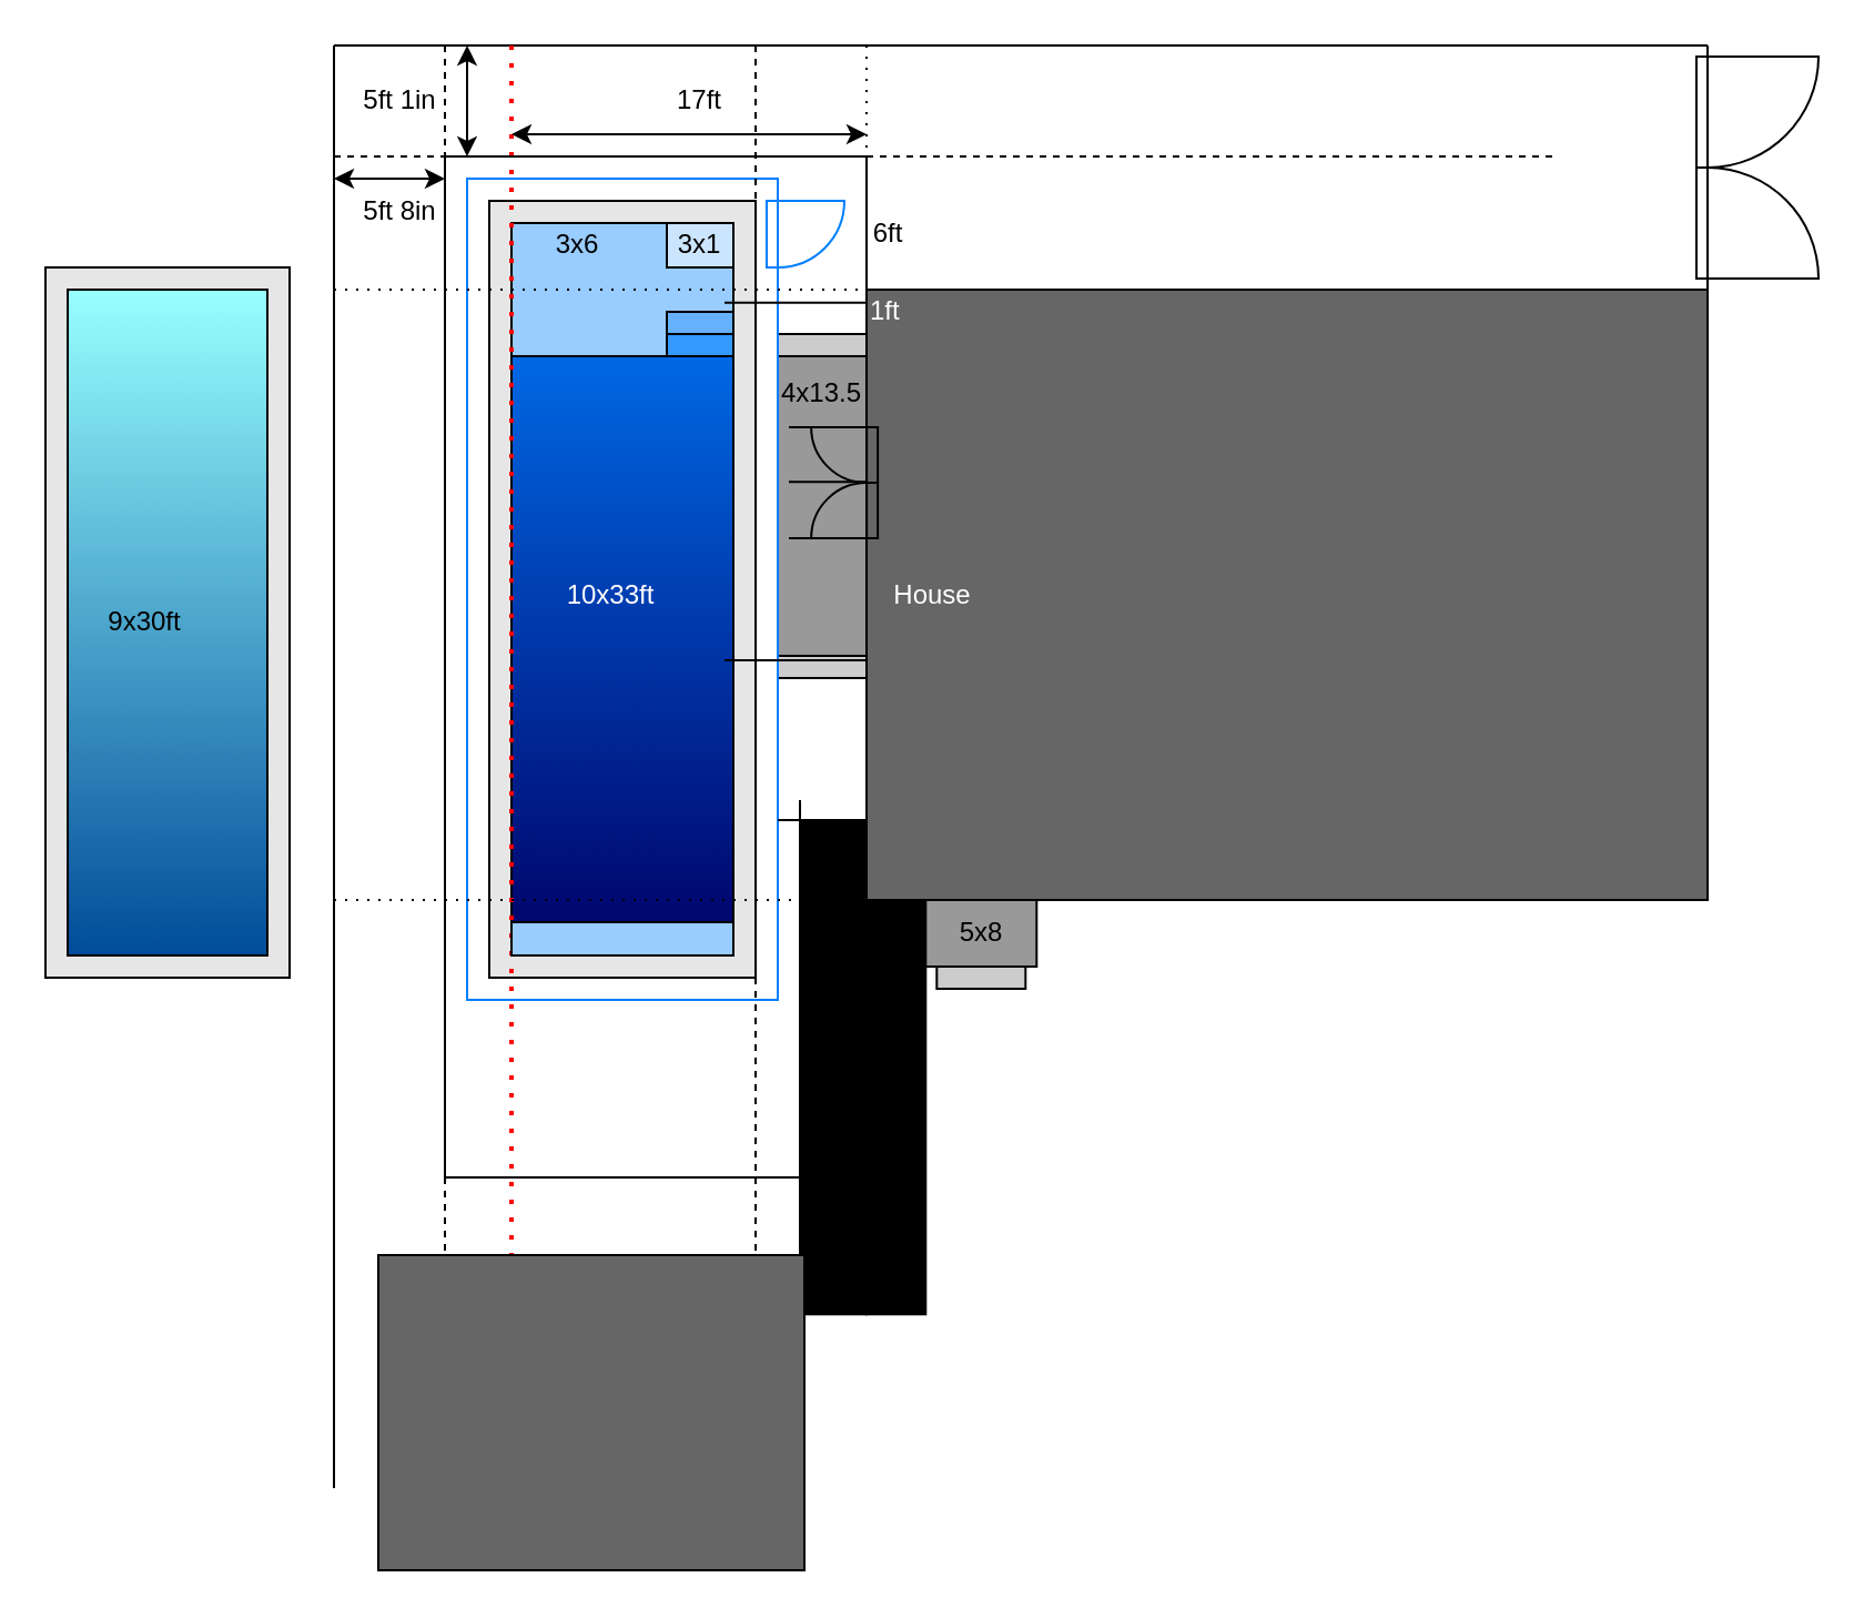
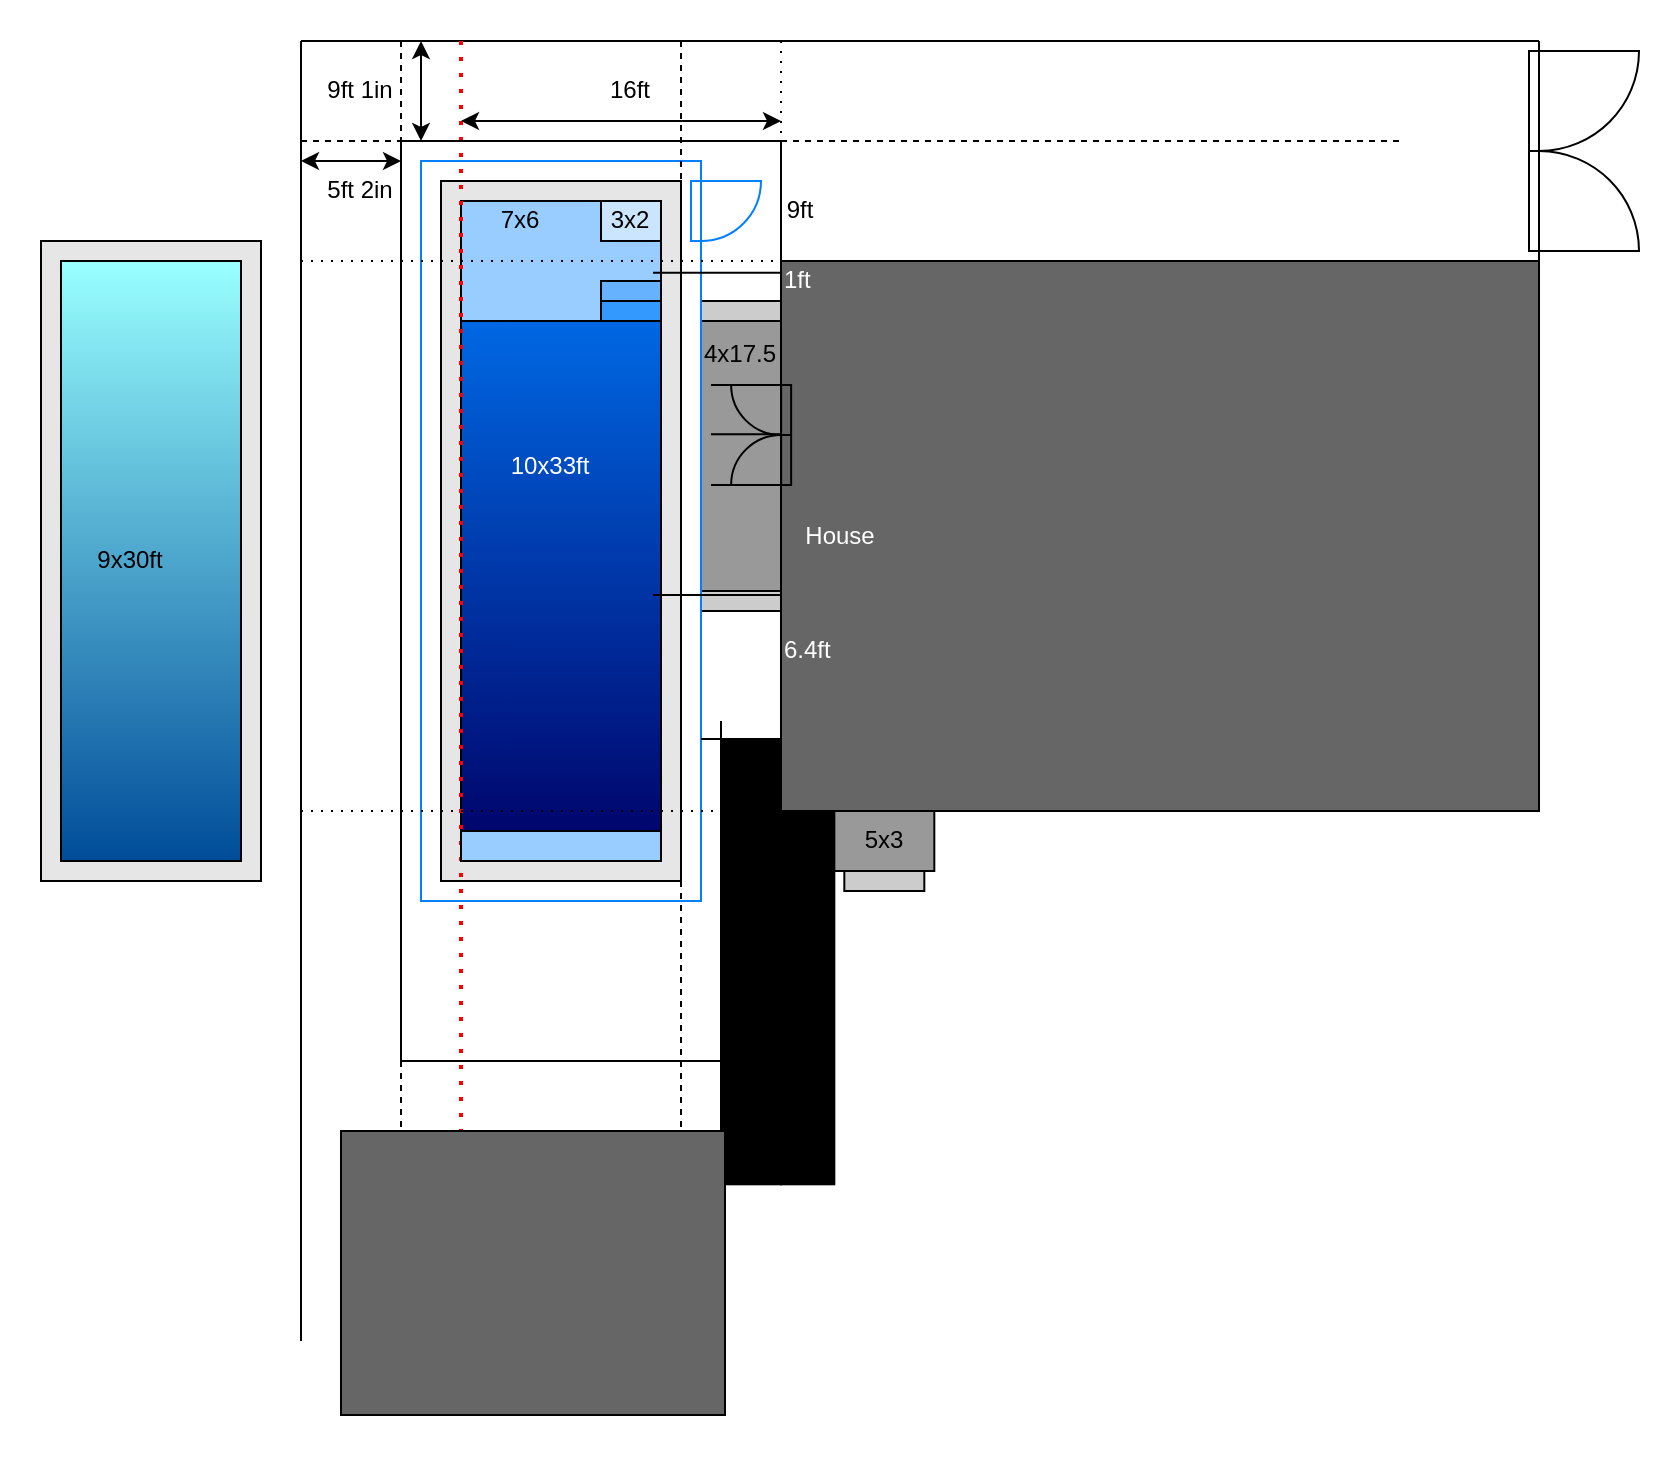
  <mxCell id="0" />
  <mxCell id="1" parent="0" />
  <mxCell id="2" value="" style="rounded=0;whiteSpace=wrap;html=1;fillColor=#999999;gradientColor=none;" parent="1" vertex="1"><mxGeometry x="350" y="160" width="40" height="135" as="geometry" /></mxCell>
  <mxCell id="3" value="" style="rounded=0;whiteSpace=wrap;html=1;fillColor=#CCCCCC;gradientColor=none;" parent="1" vertex="1"><mxGeometry x="350" y="295" width="40" height="10" as="geometry" /></mxCell>
  <mxCell id="4" value="" style="rounded=0;whiteSpace=wrap;html=1;fillColor=#CCCCCC;gradientColor=none;" parent="1" vertex="1"><mxGeometry x="350" y="150" width="40" height="10" as="geometry" /></mxCell>
  <mxCell id="5" value="" style="rounded=0;whiteSpace=wrap;html=1;fontColor=#FFFFFF;fillColor=none;gradientColor=none;strokeColor=#007FFF;" vertex="1" parent="1"><mxGeometry x="210" y="80" width="140" height="370" as="geometry" /></mxCell>
  <mxCell id="6" value="" style="rounded=0;whiteSpace=wrap;html=1;fillColor=#666666;gradientColor=none;" parent="1" vertex="1"><mxGeometry x="390" y="130" width="379" height="275" as="geometry" /></mxCell>
  <mxCell id="7" value="" style="rounded=0;whiteSpace=wrap;html=1;fillColor=#E6E6E6;gradientColor=none;" parent="1" vertex="1"><mxGeometry x="220" y="90" width="120" height="350" as="geometry" /></mxCell>
  <mxCell id="8" value="" style="rounded=0;whiteSpace=wrap;html=1;fillColor=#007FFF;gradientColor=#000066;" parent="1" vertex="1"><mxGeometry x="230" y="100" width="100" height="330" as="geometry" /></mxCell>
  <mxCell id="9" value="" style="rounded=0;whiteSpace=wrap;html=1;fillColor=#99CCFF;gradientColor=none;" parent="1" vertex="1"><mxGeometry x="230" y="100" width="100" height="60" as="geometry" /></mxCell>
  <mxCell id="10" value="" style="rounded=0;whiteSpace=wrap;html=1;fillColor=#3399FF;gradientColor=none;" parent="1" vertex="1"><mxGeometry x="300" y="150" width="30" height="10" as="geometry" /></mxCell>
  <mxCell id="11" value="" style="rounded=0;whiteSpace=wrap;html=1;fillColor=#66B2FF;gradientColor=none;" parent="1" vertex="1"><mxGeometry x="300" y="140" width="30" height="10" as="geometry" /></mxCell>
  <mxCell id="12" value="" style="rounded=0;whiteSpace=wrap;html=1;fillColor=#CCE5FF;gradientColor=none;" parent="1" vertex="1"><mxGeometry x="300" y="100" width="30" height="20" as="geometry" /></mxCell>
  <mxCell id="13" value="" style="rounded=0;whiteSpace=wrap;html=1;fillColor=#E6E6E6;gradientColor=none;" parent="1" vertex="1"><mxGeometry x="20" y="120" width="110" height="320" as="geometry" /></mxCell>
  <mxCell id="14" value="" style="endArrow=none;html=1;rounded=0;" parent="1" edge="1"><mxGeometry width="50" height="50" relative="1" as="geometry"><mxPoint as="sourcePoint" x="150" y="20" /><mxPoint y="670" as="targetPoint" x="150" /></mxGeometry></mxCell>
  <mxCell id="15" value="" style="endArrow=none;html=1;rounded=0;" parent="1" edge="1"><mxGeometry width="50" height="50" relative="1" as="geometry"><mxPoint as="sourcePoint" x="150" y="20" /><mxPoint x="769" as="targetPoint" y="20" /></mxGeometry></mxCell>
  <mxCell id="16" value="" style="endArrow=none;html=1;rounded=0;dashed=1;dashPattern=1 4;" parent="1" edge="1"><mxGeometry width="50" height="50" relative="1" as="geometry"><mxPoint x="390" as="sourcePoint" y="20" /><mxPoint x="390" y="570" as="targetPoint" /></mxGeometry></mxCell>
  <mxCell id="17" value="" style="endArrow=none;html=1;rounded=0;dashed=1;dashPattern=1 4;" parent="1" edge="1"><mxGeometry width="50" height="50" relative="1" as="geometry"><mxPoint y="130" as="sourcePoint" x="150" /><mxPoint x="390" y="130" as="targetPoint" /></mxGeometry></mxCell>
  <mxCell id="18" value="" style="rounded=0;whiteSpace=wrap;html=1;gradientColor=#004C99;fillColor=#99FFFF;" parent="1" vertex="1"><mxGeometry x="30" y="130" width="90" height="300" as="geometry" /></mxCell>
  <mxCell id="19" value="" style="endArrow=none;dashed=1;html=1;rounded=0;" parent="1" edge="1"><mxGeometry width="50" height="50" relative="1" as="geometry"><mxPoint x="200" as="sourcePoint" y="20" /><mxPoint x="200" y="570" as="targetPoint" /></mxGeometry></mxCell>
  <mxCell id="20" value="" style="endArrow=none;dashed=1;html=1;rounded=0;" parent="1" edge="1"><mxGeometry width="50" height="50" relative="1" as="geometry"><mxPoint x="340" as="sourcePoint" y="20" /><mxPoint x="340" y="570" as="targetPoint" /></mxGeometry></mxCell>
  <mxCell id="21" value="" style="endArrow=none;dashed=1;html=1;dashPattern=1 3;strokeWidth=2;rounded=0;strokeColor=#FF0000;" parent="1" edge="1"><mxGeometry width="50" height="50" relative="1" as="geometry"><mxPoint x="230" as="sourcePoint" y="20" /><mxPoint x="230" y="570" as="targetPoint" /></mxGeometry></mxCell>
  <mxCell id="22" value="1ft" style="text;html=1;strokeColor=none;fillColor=none;align=left;verticalAlign=middle;whiteSpace=wrap;rounded=0;fontColor=#FFFFFF;" parent="1" vertex="1"><mxGeometry x="390" y="125" width="60" height="30" as="geometry" /></mxCell>
  <mxCell id="23" value="" style="endArrow=none;html=1;rounded=0;" parent="1" edge="1"><mxGeometry width="50" height="50" relative="1" as="geometry"><mxPoint x="200" y="70" as="sourcePoint" /><mxPoint x="390" y="70" as="targetPoint" /></mxGeometry></mxCell>
- <mxCell id="24" value="4x13.5" style="text;html=1;strokeColor=none;fillColor=none;align=center;verticalAlign=middle;whiteSpace=wrap;rounded=0;" parent="1" vertex="1"><mxGeometry x="340" y="162" width="60" height="30" as="geometry" /></mxCell>
+ <mxCell id="24" value="4x17.5" style="text;html=1;strokeColor=none;fillColor=none;align=center;verticalAlign=middle;whiteSpace=wrap;rounded=0;" parent="1" vertex="1"><mxGeometry x="340" y="162" width="60" height="30" as="geometry" /></mxCell>
  <mxCell id="25" value="" style="endArrow=none;html=1;rounded=0;" parent="1" edge="1"><mxGeometry width="50" height="50" relative="1" as="geometry"><mxPoint x="200" y="530" as="sourcePoint" /><mxPoint x="360" y="530" as="targetPoint" /></mxGeometry></mxCell>
  <mxCell id="26" value="" style="endArrow=none;html=1;rounded=0;" parent="1" edge="1"><mxGeometry width="50" height="50" relative="1" as="geometry"><mxPoint x="350" y="369" as="sourcePoint" /><mxPoint x="390" y="369" as="targetPoint" /></mxGeometry></mxCell>
+ <mxCell id="27" value="6.4ft" style="text;html=1;strokeColor=none;fillColor=none;align=left;verticalAlign=middle;whiteSpace=wrap;rounded=0;fontColor=#FFFFFF;" parent="1" vertex="1"><mxGeometry x="390" y="310" width="60" height="30" as="geometry" /></mxCell>
  <mxCell id="28" value="" style="endArrow=none;html=1;rounded=0;dashed=1;dashPattern=1 4;" parent="1" edge="1"><mxGeometry width="50" height="50" relative="1" as="geometry"><mxPoint y="405" as="sourcePoint" x="150" /><mxPoint x="390" y="405" as="targetPoint" /></mxGeometry></mxCell>
  <mxCell id="29" value="" style="endArrow=none;html=1;rounded=0;" parent="1" edge="1"><mxGeometry width="50" height="50" relative="1" as="geometry"><mxPoint x="360" y="360" as="sourcePoint" /><mxPoint x="360" y="530" as="targetPoint" /></mxGeometry></mxCell>
- <mxCell id="30" value="6ft" style="text;html=1;strokeColor=none;fillColor=none;align=center;verticalAlign=middle;whiteSpace=wrap;rounded=0;" parent="1" vertex="1"><mxGeometry x="370" y="90" width="60" height="30" as="geometry" /></mxCell>
+ <mxCell id="30" value="9ft" style="text;html=1;strokeColor=none;fillColor=none;align=center;verticalAlign=middle;whiteSpace=wrap;rounded=0;" parent="1" vertex="1"><mxGeometry x="370" y="90" width="60" height="30" as="geometry" /></mxCell>
  <mxCell id="31" value="9x30ft" style="text;html=1;strokeColor=none;fillColor=none;align=center;verticalAlign=middle;whiteSpace=wrap;rounded=0;" parent="1" vertex="1"><mxGeometry x="35" y="265" width="60" height="30" as="geometry" /></mxCell>
  <mxCell id="32" value="" style="endArrow=none;dashed=1;html=1;rounded=0;" parent="1" edge="1"><mxGeometry width="50" height="50" relative="1" as="geometry"><mxPoint y="70" as="sourcePoint" x="150" /><mxPoint x="700" y="70" as="targetPoint" /></mxGeometry></mxCell>
- <mxCell id="33" value="10x33ft" style="text;html=1;strokeColor=none;fillColor=none;align=center;verticalAlign=middle;whiteSpace=wrap;rounded=0;fontColor=#FFFFFF;" parent="1" vertex="1"><mxGeometry x="245" y="252.5" width="60" height="30" as="geometry" /></mxCell>
+ <mxCell id="33" value="10x33ft" style="text;html=1;strokeColor=none;fillColor=none;align=center;verticalAlign=middle;whiteSpace=wrap;rounded=0;fontColor=#FFFFFF;" parent="1" vertex="1"><mxGeometry x="245" y="217.5" width="60" height="30" as="geometry" /></mxCell>
  <mxCell id="34" value="" style="rounded=0;whiteSpace=wrap;html=1;fillColor=#99CCFF;gradientColor=none;" parent="1" vertex="1"><mxGeometry x="230" y="415" width="100" height="15" as="geometry" /></mxCell>
  <mxCell id="35" value="" style="endArrow=classic;startArrow=classic;html=1;rounded=0;" parent="1" edge="1"><mxGeometry width="50" height="50" relative="1" as="geometry"><mxPoint x="230" y="60" as="sourcePoint" /><mxPoint x="390" y="60" as="targetPoint" /></mxGeometry></mxCell>
- <mxCell id="36" value="17ft" style="text;html=1;strokeColor=none;fillColor=none;align=center;verticalAlign=middle;whiteSpace=wrap;rounded=0;" parent="1" vertex="1"><mxGeometry x="285" y="30" width="60" height="30" as="geometry" /></mxCell>
+ <mxCell id="36" value="16ft" style="text;html=1;strokeColor=none;fillColor=none;align=center;verticalAlign=middle;whiteSpace=wrap;rounded=0;" parent="1" vertex="1"><mxGeometry x="285" y="30" width="60" height="30" as="geometry" /></mxCell>
  <mxCell id="37" value="" style="verticalLabelPosition=bottom;html=1;verticalAlign=top;align=center;shape=mxgraph.floorplan.doorRight;aspect=fixed;fillColor=none;gradientColor=none;direction=north;strokeColor=#007FFF;" parent="1" vertex="1"><mxGeometry x="345" y="90" width="31.88" height="30" as="geometry" /></mxCell>
  <mxCell id="38" value="" style="endArrow=none;html=1;rounded=0;" edge="1" parent="1"><mxGeometry width="50" height="50" relative="1" as="geometry"><mxPoint x="200" y="70" as="sourcePoint" /><mxPoint x="200" y="530" as="targetPoint" /></mxGeometry></mxCell>
  <mxCell id="39" value="House" style="text;html=1;strokeColor=none;fillColor=none;align=center;verticalAlign=middle;whiteSpace=wrap;rounded=0;fontColor=#FFFFFF;" vertex="1" parent="1"><mxGeometry x="390" y="252.5" width="60" height="30" as="geometry" /></mxCell>
  <mxCell id="40" value="" style="verticalLabelPosition=bottom;html=1;verticalAlign=top;align=center;shape=mxgraph.floorplan.doorDouble;aspect=fixed;fontColor=#FFFFFF;strokeColor=#000000;fillColor=none;gradientColor=none;direction=south;" vertex="1" parent="1"><mxGeometry x="368.5" y="192" width="26.57" height="50" as="geometry" /></mxCell>
  <mxCell id="41" value="" style="endArrow=none;html=1;rounded=0;" edge="1" parent="1"><mxGeometry width="50" height="50" relative="1" as="geometry"><mxPoint x="769" as="sourcePoint" y="20" /><mxPoint x="769" y="130" as="targetPoint" /></mxGeometry></mxCell>
  <mxCell id="42" value="" style="verticalLabelPosition=bottom;html=1;verticalAlign=top;align=center;shape=mxgraph.floorplan.doorDouble;aspect=fixed;fontColor=#FFFFFF;strokeColor=#000000;fillColor=none;gradientColor=none;direction=north;" vertex="1" parent="1"><mxGeometry x="764" y="25" width="53.14" height="100" as="geometry" /></mxCell>
  <mxCell id="43" value="" style="endArrow=none;html=1;rounded=0;" edge="1" parent="1"><mxGeometry width="50" height="50" relative="1" as="geometry"><mxPoint x="390" y="70" as="sourcePoint" /><mxPoint x="390" y="130" as="targetPoint" /></mxGeometry></mxCell>
  <mxCell id="44" value="" style="endArrow=classic;startArrow=classic;html=1;rounded=0;fontColor=#FFFFFF;" edge="1" parent="1"><mxGeometry width="50" height="50" relative="1" as="geometry"><mxPoint x="210" as="sourcePoint" y="20" /><mxPoint x="210" y="70" as="targetPoint" /></mxGeometry></mxCell>
  <mxCell id="45" value="" style="endArrow=classic;startArrow=classic;html=1;rounded=0;fontColor=#FFFFFF;" edge="1" parent="1"><mxGeometry width="50" height="50" relative="1" as="geometry"><mxPoint y="80" as="sourcePoint" x="150" /><mxPoint x="200" y="80" as="targetPoint" /></mxGeometry></mxCell>
- <mxCell id="46" value="5ft 8in" style="text;html=1;strokeColor=none;fillColor=none;align=center;verticalAlign=middle;whiteSpace=wrap;rounded=0;" vertex="1" parent="1"><mxGeometry y="80" width="60" height="30" as="geometry" x="150" /></mxCell>
- <mxCell id="47" value="5ft 1in" style="text;html=1;strokeColor=none;fillColor=none;align=center;verticalAlign=middle;whiteSpace=wrap;rounded=0;" vertex="1" parent="1"><mxGeometry y="30" width="60" height="30" as="geometry" x="150" /></mxCell>
+ <mxCell id="46" value="5ft 2in" style="text;html=1;strokeColor=none;fillColor=none;align=center;verticalAlign=middle;whiteSpace=wrap;rounded=0;" vertex="1" parent="1"><mxGeometry y="80" width="60" height="30" as="geometry" x="150" /></mxCell>
+ <mxCell id="47" value="9ft 1in" style="text;html=1;strokeColor=none;fillColor=none;align=center;verticalAlign=middle;whiteSpace=wrap;rounded=0;" vertex="1" parent="1"><mxGeometry y="30" width="60" height="30" as="geometry" x="150" /></mxCell>
  <mxCell id="48" value="" style="endArrow=none;html=1;rounded=0;fontColor=#FFFFFF;" edge="1" parent="1"><mxGeometry width="50" height="50" relative="1" as="geometry"><mxPoint x="355" y="192" as="sourcePoint" /><mxPoint x="390" y="192" as="targetPoint" /></mxGeometry></mxCell>
  <mxCell id="49" value="" style="endArrow=none;html=1;rounded=0;fontColor=#FFFFFF;" edge="1" parent="1"><mxGeometry width="50" height="50" relative="1" as="geometry"><mxPoint x="355" y="242" as="sourcePoint" /><mxPoint x="390" y="242" as="targetPoint" /></mxGeometry></mxCell>
  <mxCell id="50" value="" style="endArrow=none;html=1;rounded=0;fontColor=#FFFFFF;" edge="1" parent="1"><mxGeometry width="50" height="50" relative="1" as="geometry"><mxPoint x="355" y="216.66" as="sourcePoint" /><mxPoint x="390" y="216.66" as="targetPoint" /></mxGeometry></mxCell>
  <mxCell id="51" value="" style="endArrow=none;html=1;rounded=0;fontColor=#FFFFFF;" edge="1" parent="1"><mxGeometry width="50" height="50" relative="1" as="geometry"><mxPoint x="326" y="297" as="sourcePoint" /><mxPoint x="390" y="297" as="targetPoint" /></mxGeometry></mxCell>
  <mxCell id="52" value="" style="endArrow=none;html=1;rounded=0;fontColor=#FFFFFF;" edge="1" parent="1"><mxGeometry width="50" height="50" relative="1" as="geometry"><mxPoint x="326" y="135.83" as="sourcePoint" /><mxPoint x="390" y="135.83" as="targetPoint" /></mxGeometry></mxCell>
  <mxCell id="53" value="" style="rounded=0;whiteSpace=wrap;html=1;fontColor=#FFFFFF;strokeColor=#000000;fillColor=#000000;gradientColor=none;" vertex="1" parent="1"><mxGeometry x="360" y="369" width="30" height="222.66" as="geometry" /></mxCell>
  <mxCell id="54" value="" style="rounded=0;whiteSpace=wrap;html=1;fontColor=#FFFFFF;strokeColor=#000000;fillColor=#000000;gradientColor=none;" vertex="1" parent="1"><mxGeometry x="390" y="405" width="26.66" height="186.66" as="geometry" /></mxCell>
  <mxCell id="55" value="" style="rounded=0;whiteSpace=wrap;html=1;fillColor=#CCCCCC;gradientColor=none;" vertex="1" parent="1"><mxGeometry x="421.66" y="435" width="40" height="10" as="geometry" /></mxCell>
  <mxCell id="56" value="" style="rounded=0;whiteSpace=wrap;html=1;fillColor=#999999;gradientColor=none;" vertex="1" parent="1"><mxGeometry x="416.66" y="405" width="50" height="30" as="geometry" /></mxCell>
- <mxCell id="57" value="3x6" style="text;html=1;strokeColor=none;fillColor=none;align=center;verticalAlign=middle;whiteSpace=wrap;rounded=0;" vertex="1" parent="1"><mxGeometry x="230" y="95" width="60" height="30" as="geometry" /></mxCell>
- <mxCell id="58" value="3x1" style="text;html=1;strokeColor=none;fillColor=none;align=center;verticalAlign=middle;whiteSpace=wrap;rounded=0;" vertex="1" parent="1"><mxGeometry x="285" y="95" width="60" height="30" as="geometry" /></mxCell>
- <mxCell id="59" value="5x8" style="text;html=1;strokeColor=none;fillColor=none;align=center;verticalAlign=middle;whiteSpace=wrap;rounded=0;" vertex="1" parent="1"><mxGeometry x="411.66" y="405" width="60" height="30" as="geometry" /></mxCell>
+ <mxCell id="57" value="7x6" style="text;html=1;strokeColor=none;fillColor=none;align=center;verticalAlign=middle;whiteSpace=wrap;rounded=0;" vertex="1" parent="1"><mxGeometry x="230" y="95" width="60" height="30" as="geometry" /></mxCell>
+ <mxCell id="58" value="3x2" style="text;html=1;strokeColor=none;fillColor=none;align=center;verticalAlign=middle;whiteSpace=wrap;rounded=0;" vertex="1" parent="1"><mxGeometry x="285" y="95" width="60" height="30" as="geometry" /></mxCell>
+ <mxCell id="59" value="5x3" style="text;html=1;strokeColor=none;fillColor=none;align=center;verticalAlign=middle;whiteSpace=wrap;rounded=0;" vertex="1" parent="1"><mxGeometry x="411.66" y="405" width="60" height="30" as="geometry" /></mxCell>
  <mxCell id="60" value="" style="rounded=0;whiteSpace=wrap;html=1;fillColor=#666666;gradientColor=none;" vertex="1" parent="1"><mxGeometry x="170" y="565" width="192" height="142" as="geometry" /></mxCell>
